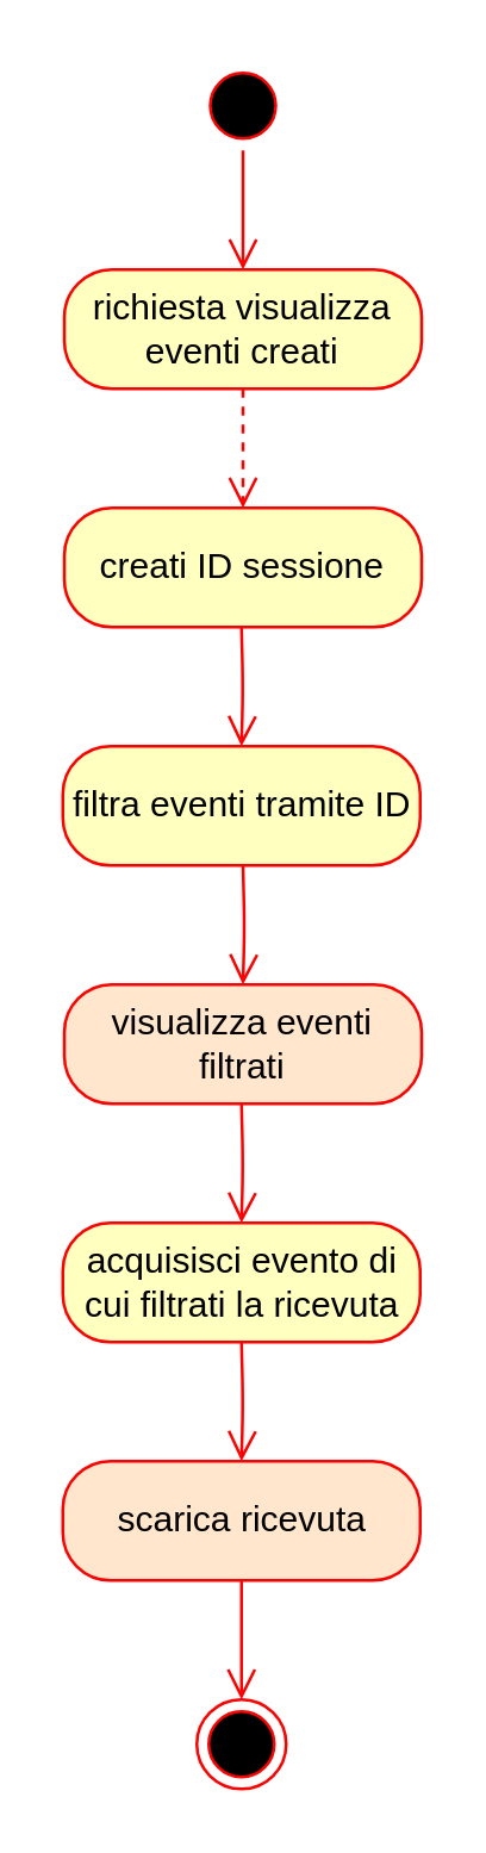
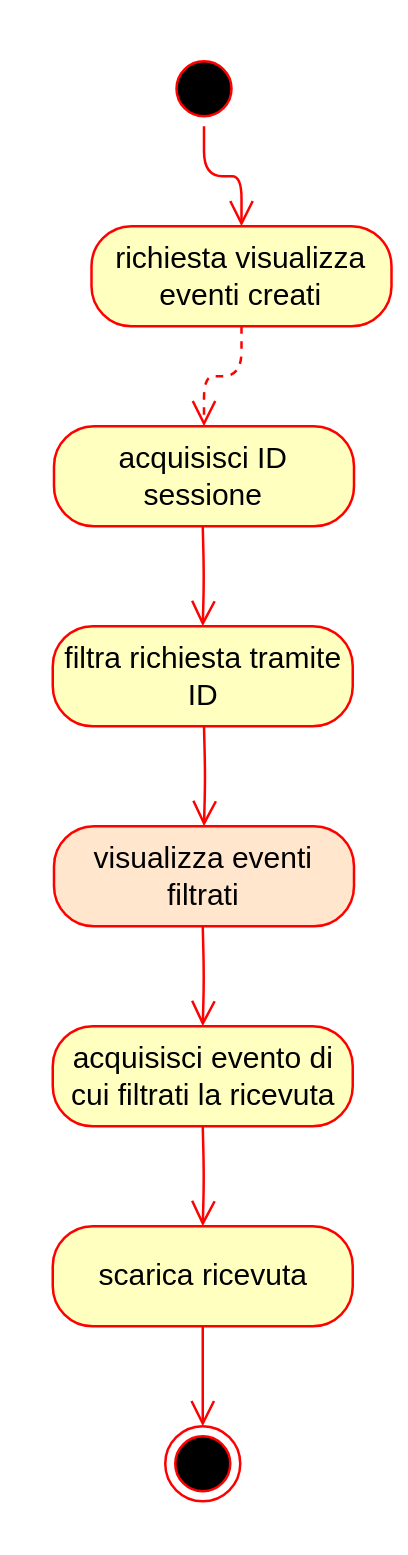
  <mxCell id="0" />
  <mxCell id="1" parent="0" />
  <mxCell id="2" value="" style="ellipse;html=1;shape=startState;fillColor=#000000;strokeColor=#ff0000;" vertex="1" parent="1"><mxGeometry x="66" y="20" width="30" height="30" as="geometry" /></mxCell>
  <mxCell id="3" value="" style="edgeStyle=orthogonalEdgeStyle;html=1;verticalAlign=bottom;endArrow=open;endSize=8;strokeColor=#ff0000;entryX=0.5;entryY=0;entryDx=0;entryDy=0;" edge="1" parent="1" source="2" target="4"><mxGeometry relative="1" as="geometry"><mxPoint x="81" y="100" as="targetPoint" /></mxGeometry></mxCell>
- <mxCell id="4" value="richiesta visualizza eventi creati" style="rounded=1;whiteSpace=wrap;html=1;arcSize=40;fontColor=#000000;fillColor=#ffffc0;strokeColor=#ff0000;" vertex="1" parent="1"><mxGeometry x="21" y="90" width="120" height="40" as="geometry" /></mxCell>
+ <mxCell id="4" value="richiesta visualizza eventi creati" style="rounded=1;whiteSpace=wrap;html=1;arcSize=40;fontColor=#000000;fillColor=#ffffc0;strokeColor=#ff0000;" vertex="1" parent="1"><mxGeometry x="36" y="90" width="120" height="40" as="geometry" /></mxCell>
  <mxCell id="5" value="" style="edgeStyle=orthogonalEdgeStyle;html=1;verticalAlign=bottom;endArrow=open;endSize=8;strokeColor=#ff0000;entryX=0.5;entryY=0;entryDx=0;entryDy=0;dashed=1;" edge="1" parent="1" source="4" target="7"><mxGeometry relative="1" as="geometry"><mxPoint x="127" y="200" as="targetPoint" /></mxGeometry></mxCell>
  <mxCell id="6" value="" style="ellipse;html=1;shape=endState;fillColor=#000000;strokeColor=#ff0000;" vertex="1" parent="1"><mxGeometry x="65.5" y="570" width="30" height="30" as="geometry" /></mxCell>
- <mxCell id="7" value="creati ID sessione" style="rounded=1;whiteSpace=wrap;html=1;arcSize=40;fontColor=#000000;fillColor=#ffffc0;strokeColor=#ff0000;" vertex="1" parent="1"><mxGeometry x="21" y="170" width="120" height="40" as="geometry" /></mxCell>
+ <mxCell id="7" value="acquisisci ID sessione" style="rounded=1;whiteSpace=wrap;html=1;arcSize=40;fontColor=#000000;fillColor=#ffffc0;strokeColor=#ff0000;" vertex="1" parent="1"><mxGeometry x="21" y="170" width="120" height="40" as="geometry" /></mxCell>
  <mxCell id="8" value="" style="edgeStyle=orthogonalEdgeStyle;html=1;verticalAlign=bottom;endArrow=open;endSize=8;strokeColor=#ff0000;entryX=0.5;entryY=0;entryDx=0;entryDy=0;" edge="1" parent="1" target="9"><mxGeometry relative="1" as="geometry"><mxPoint x="126.5" y="280" as="targetPoint" /><mxPoint x="80.5" y="210" as="sourcePoint" /></mxGeometry></mxCell>
- <mxCell id="9" value="filtra eventi tramite ID" style="rounded=1;whiteSpace=wrap;html=1;arcSize=40;fontColor=#000000;fillColor=#ffffc0;strokeColor=#ff0000;" vertex="1" parent="1"><mxGeometry x="20.5" y="250" width="120" height="40" as="geometry" /></mxCell>
+ <mxCell id="9" value="filtra richiesta tramite ID" style="rounded=1;whiteSpace=wrap;html=1;arcSize=40;fontColor=#000000;fillColor=#ffffc0;strokeColor=#ff0000;" vertex="1" parent="1"><mxGeometry x="20.5" y="250" width="120" height="40" as="geometry" /></mxCell>
  <mxCell id="10" value="" style="edgeStyle=orthogonalEdgeStyle;html=1;verticalAlign=bottom;endArrow=open;endSize=8;strokeColor=#ff0000;entryX=0.5;entryY=0;entryDx=0;entryDy=0;" edge="1" parent="1" target="11"><mxGeometry relative="1" as="geometry"><mxPoint x="127" y="360" as="targetPoint" /><mxPoint x="81" y="290" as="sourcePoint" /></mxGeometry></mxCell>
  <mxCell id="11" value="visualizza eventi filtrati" style="rounded=1;whiteSpace=wrap;html=1;arcSize=40;fontColor=#000000;fillColor=#ffe6cc;strokeColor=#ff0000;" vertex="1" parent="1"><mxGeometry x="21" y="330" width="120" height="40" as="geometry" /></mxCell>
  <mxCell id="12" value="" style="edgeStyle=orthogonalEdgeStyle;html=1;verticalAlign=bottom;endArrow=open;endSize=8;strokeColor=#ff0000;entryX=0.5;entryY=0;entryDx=0;entryDy=0;" edge="1" parent="1" target="13"><mxGeometry relative="1" as="geometry"><mxPoint x="126.5" y="440" as="targetPoint" /><mxPoint x="80.5" y="370" as="sourcePoint" /></mxGeometry></mxCell>
  <mxCell id="13" value="acquisisci evento di cui filtrati la ricevuta" style="rounded=1;whiteSpace=wrap;html=1;arcSize=40;fontColor=#000000;fillColor=#ffffc0;strokeColor=#ff0000;" vertex="1" parent="1"><mxGeometry x="20.5" y="410" width="120" height="40" as="geometry" /></mxCell>
  <mxCell id="14" value="" style="edgeStyle=orthogonalEdgeStyle;html=1;verticalAlign=bottom;endArrow=open;endSize=8;strokeColor=#ff0000;entryX=0.5;entryY=0;entryDx=0;entryDy=0;" edge="1" parent="1" target="15"><mxGeometry relative="1" as="geometry"><mxPoint x="126.5" y="520" as="targetPoint" /><mxPoint x="80.5" y="450" as="sourcePoint" /></mxGeometry></mxCell>
- <mxCell id="15" value="scarica ricevuta" style="rounded=1;whiteSpace=wrap;html=1;arcSize=40;fontColor=#000000;fillColor=#ffe6cc;strokeColor=#ff0000;" vertex="1" parent="1"><mxGeometry x="20.5" y="490" width="120" height="40" as="geometry" /></mxCell>
+ <mxCell id="15" value="scarica ricevuta" style="rounded=1;whiteSpace=wrap;html=1;arcSize=40;fontColor=#000000;fillColor=#ffffc0;strokeColor=#ff0000;" vertex="1" parent="1"><mxGeometry x="20.5" y="490" width="120" height="40" as="geometry" /></mxCell>
  <mxCell id="16" value="" style="edgeStyle=orthogonalEdgeStyle;html=1;verticalAlign=bottom;endArrow=open;endSize=8;strokeColor=#ff0000;entryX=0.5;entryY=0;entryDx=0;entryDy=0;" edge="1" parent="1"><mxGeometry relative="1" as="geometry"><mxPoint x="80.5" y="570" as="targetPoint" /><mxPoint x="80.5" y="530" as="sourcePoint" /></mxGeometry></mxCell>
